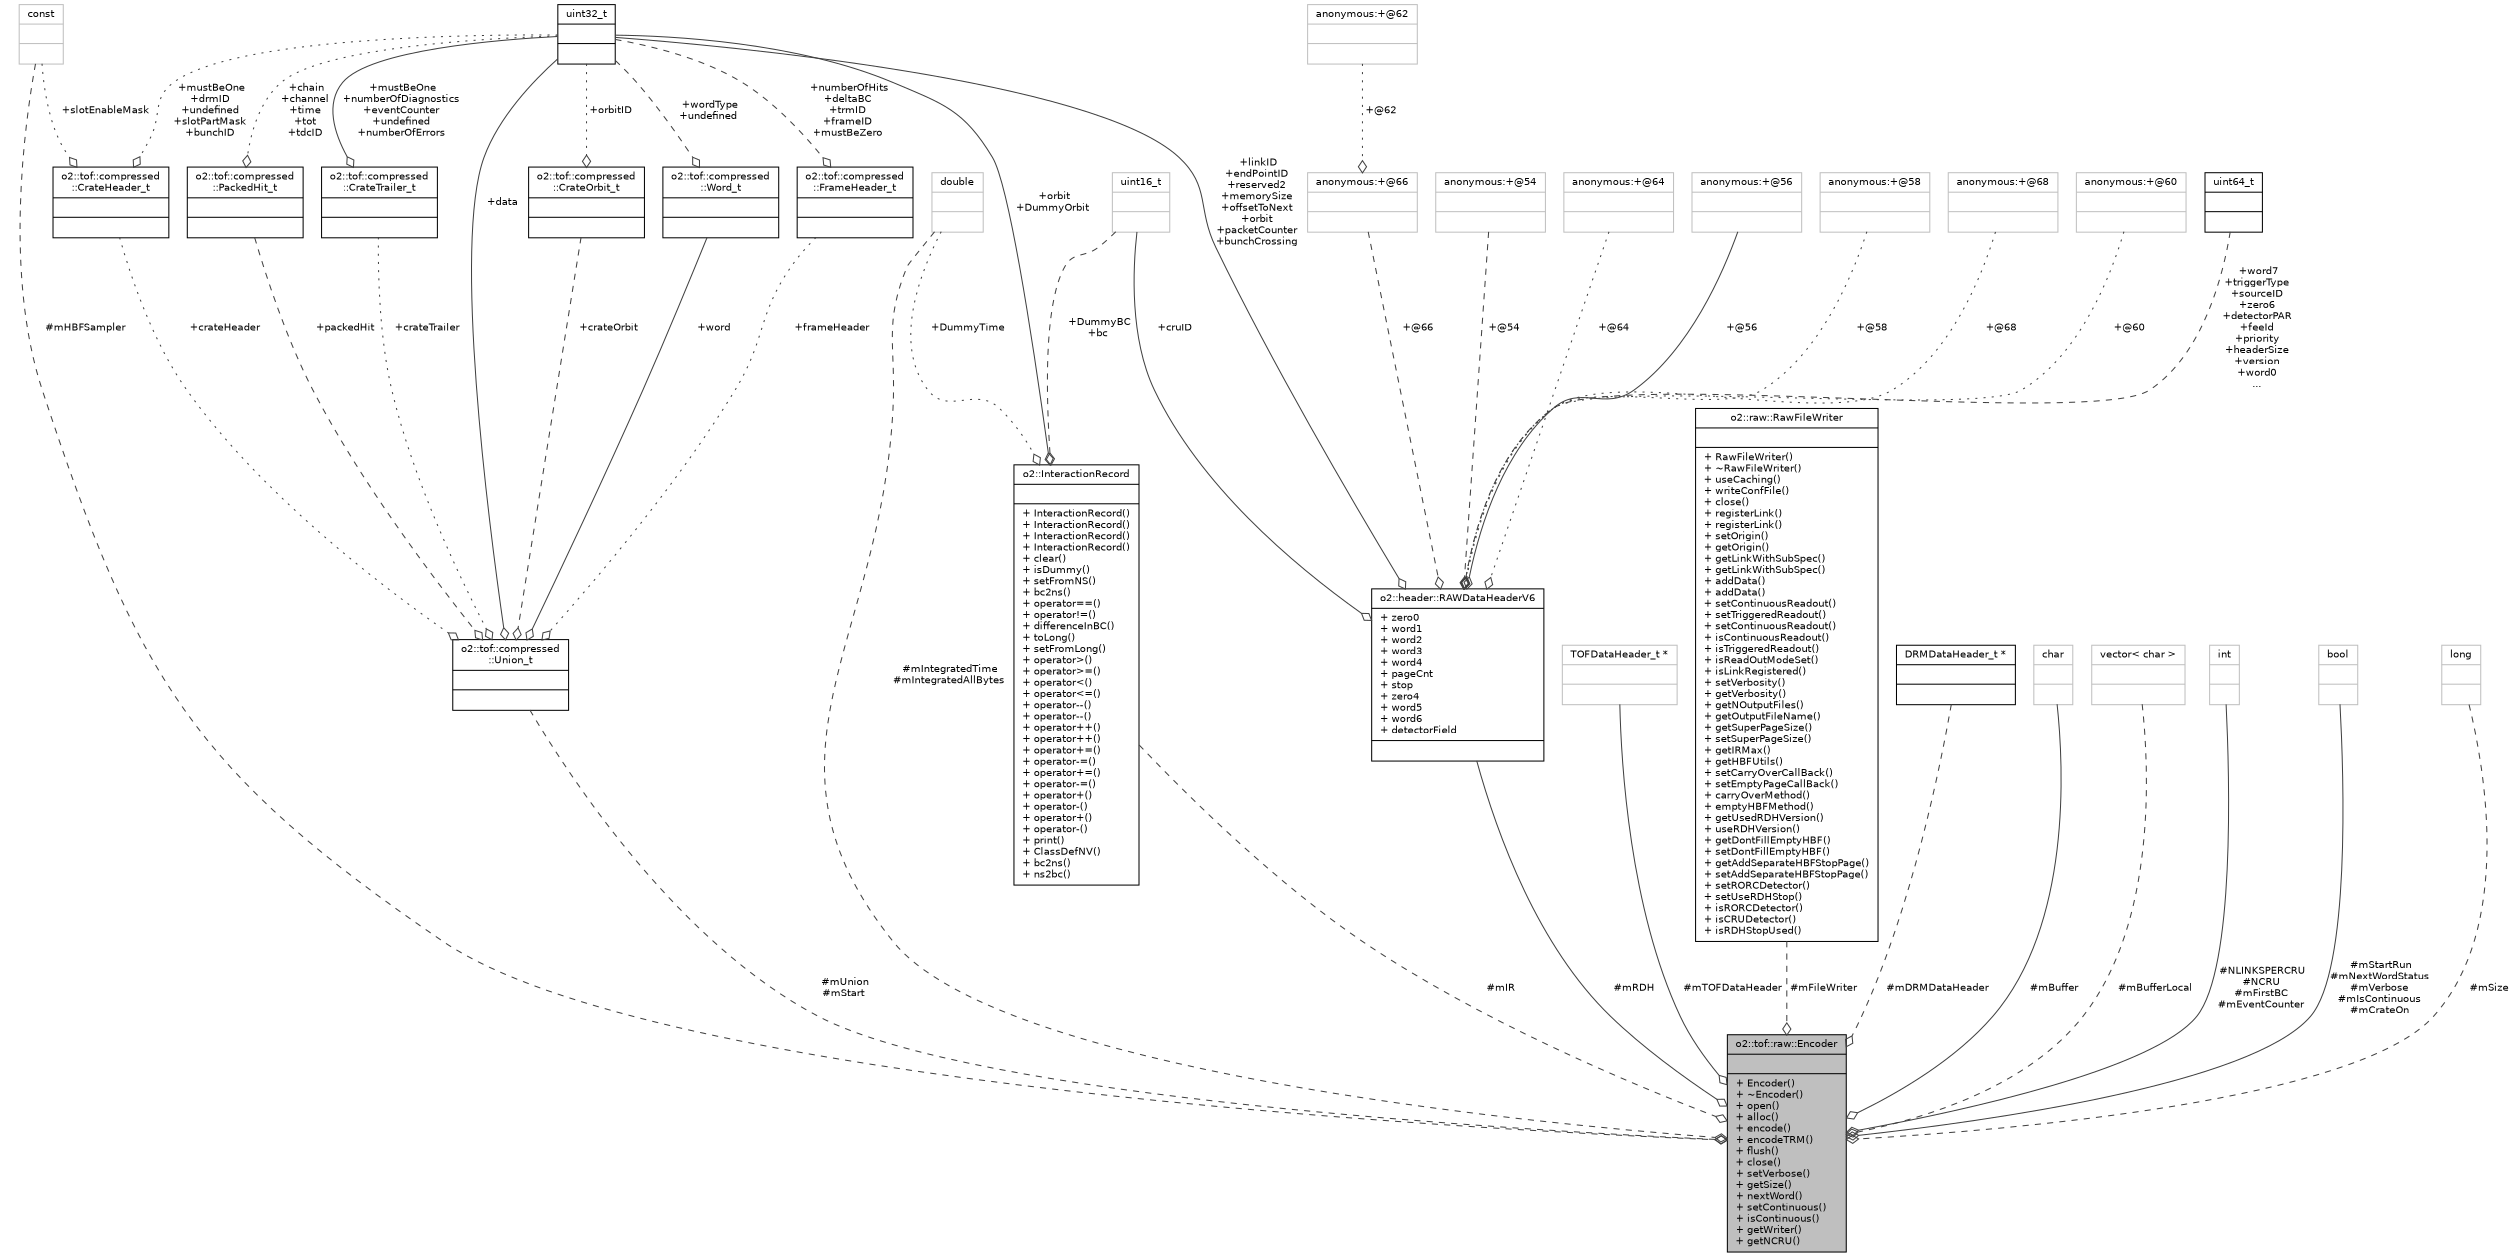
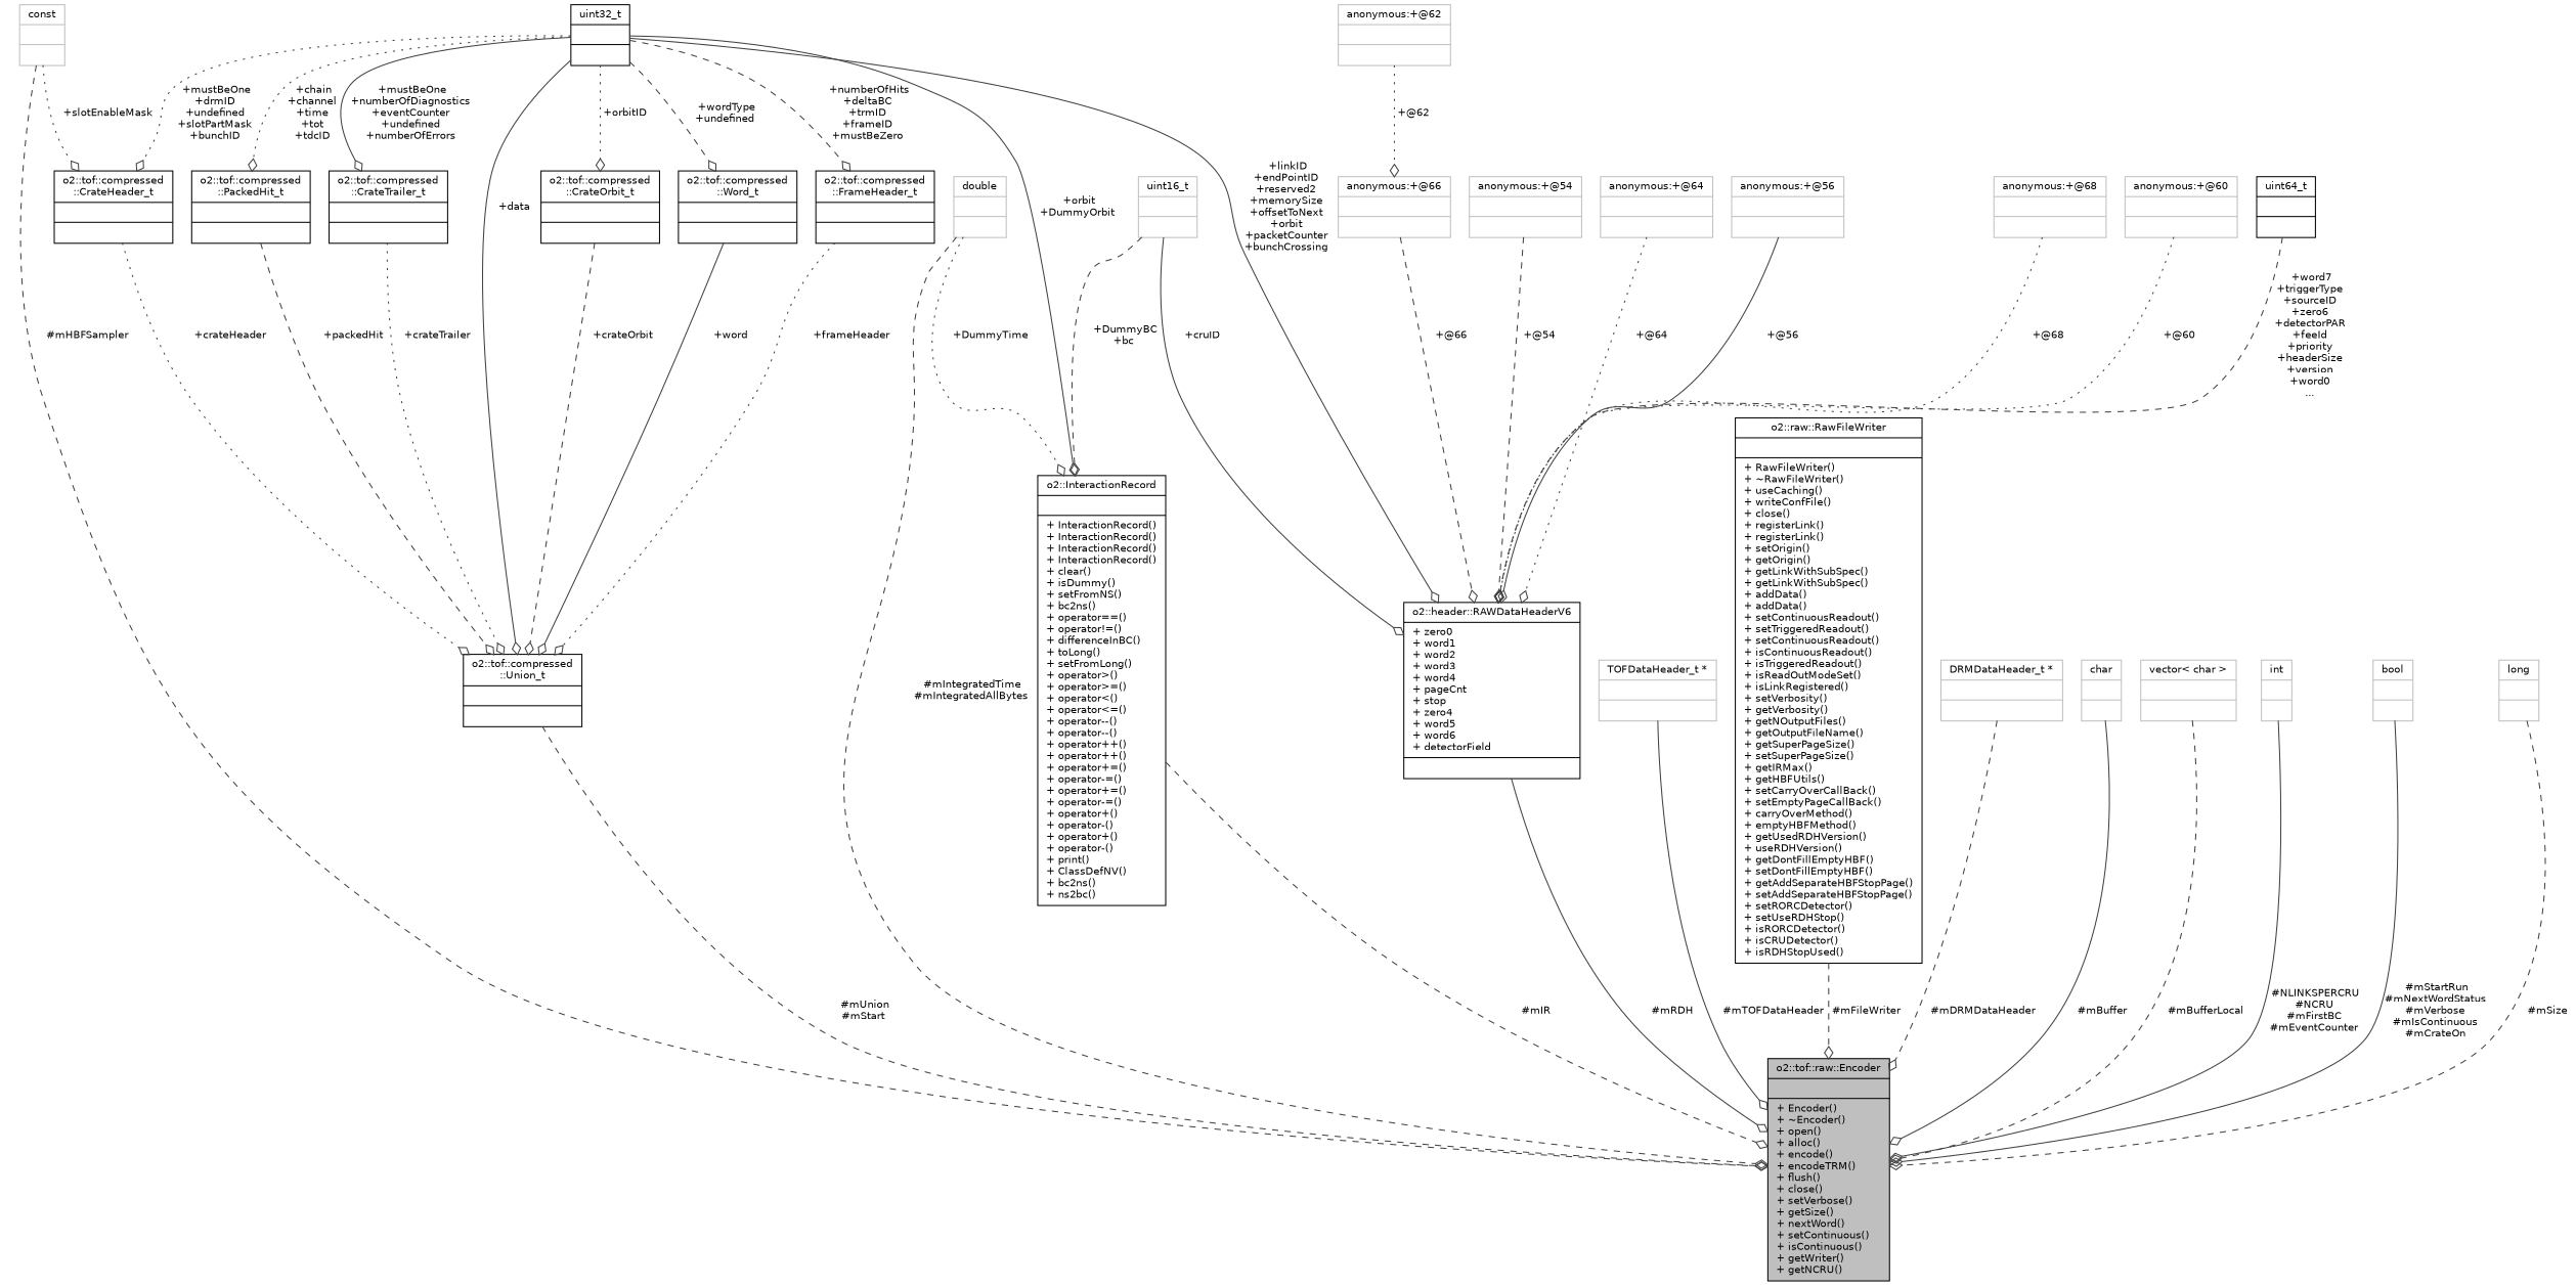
  digraph {
    node [color=grey75 fontname=Helvetica fontsize=10 shape=record]
    edge [arrowhead=odiamond color=grey25 fontname=Helvetica fontsize=10 labelfontname=Helvetica labelfontsize=10 style=dashed]
    n1 [color=black fillcolor=grey75 fontcolor=black height=0.2 label="{o2::tof::raw::Encoder\n||+ Encoder()\l+ ~Encoder()\l+ open()\l+ alloc()\l+ encode()\l+ encodeTRM()\l+ flush()\l+ close()\l+ setVerbose()\l+ getSize()\l+ nextWord()\l+ setContinuous()\l+ isContinuous()\l+ getWriter()\l+ getNCRU()\l}" style=filled width=0.4]
    n2 [color=black height=0.2 label="{o2::header::RAWDataHeaderV6\n|+ zero0\l+ word1\l+ word2\l+ word3\l+ word4\l+ pageCnt\l+ stop\l+ zero4\l+ word5\l+ word6\l+ detectorField\l|}" width=0.4]
    n3 [color=black height=0.2 label="{uint64_t\n||}" width=0.4]
    n4 [height=0.2 label="{uint16_t\n||}" width=0.4]
    n5 [color=black height=0.2 label="{o2::InteractionRecord\n||+ InteractionRecord()\l+ InteractionRecord()\l+ InteractionRecord()\l+ InteractionRecord()\l+ clear()\l+ isDummy()\l+ setFromNS()\l+ bc2ns()\l+ operator==()\l+ operator!=()\l+ differenceInBC()\l+ toLong()\l+ setFromLong()\l+ operator\>()\l+ operator\>=()\l+ operator\<()\l+ operator\<=()\l+ operator--()\l+ operator--()\l+ operator++()\l+ operator++()\l+ operator+=()\l+ operator-=()\l+ operator+=()\l+ operator-=()\l+ operator+()\l+ operator-()\l+ operator+()\l+ operator-()\l+ print()\l+ ClassDefNV()\l+ bc2ns()\l+ ns2bc()\l}" width=0.4]
    n6 [height=0.2 label="{anonymous:+@62\n||}" width=0.4]
    n7 [height=0.2 label="{anonymous:+@66\n||}" width=0.4]
    n8 [height=0.2 label="{anonymous:+@54\n||}" width=0.4]
    n9 [height=0.2 label="{anonymous:+@64\n||}" width=0.4]
    n10 [height=0.2 label="{anonymous:+@56\n||}" width=0.4]
    n11 [color=black height=0.2 label="{uint32_t\n||}" width=0.4]
    n12 [color=black height=0.2 label="{o2::tof::compressed\l::Union_t\n||}" width=0.4]
    n13 [color=black height=0.2 label="{o2::tof::compressed\l::PackedHit_t\n||}" width=0.4]
    n14 [color=black height=0.2 label="{o2::tof::compressed\l::CrateTrailer_t\n||}" width=0.4]
    n15 [color=black height=0.2 label="{o2::tof::compressed\l::CrateOrbit_t\n||}" width=0.4]
    n16 [color=black height=0.2 label="{o2::tof::compressed\l::Word_t\n||}" width=0.4]
    n17 [color=black height=0.2 label="{o2::tof::compressed\l::FrameHeader_t\n||}" width=0.4]
    n18 [color=black height=0.2 label="{o2::tof::compressed\l::CrateHeader_t\n||}" width=0.4]
-   n19 [height=0.2 label="{anonymous:+@58\n||}" width=0.4]
    n20 [height=0.2 label="{anonymous:+@68\n||}" width=0.4]
    n21 [height=0.2 label="{anonymous:+@60\n||}" width=0.4]
    n22 [height=0.2 label="{double\n||}" width=0.4]
    n23 [height=0.2 label="{TOFDataHeader_t *\n||}" width=0.4]
    n24 [color=black height=0.2 label="{o2::raw::RawFileWriter\n||+ RawFileWriter()\l+ ~RawFileWriter()\l+ useCaching()\l+ writeConfFile()\l+ close()\l+ registerLink()\l+ registerLink()\l+ setOrigin()\l+ getOrigin()\l+ getLinkWithSubSpec()\l+ getLinkWithSubSpec()\l+ addData()\l+ addData()\l+ setContinuousReadout()\l+ setTriggeredReadout()\l+ setContinuousReadout()\l+ isContinuousReadout()\l+ isTriggeredReadout()\l+ isReadOutModeSet()\l+ isLinkRegistered()\l+ setVerbosity()\l+ getVerbosity()\l+ getNOutputFiles()\l+ getOutputFileName()\l+ getSuperPageSize()\l+ setSuperPageSize()\l+ getIRMax()\l+ getHBFUtils()\l+ setCarryOverCallBack()\l+ setEmptyPageCallBack()\l+ carryOverMethod()\l+ emptyHBFMethod()\l+ getUsedRDHVersion()\l+ useRDHVersion()\l+ getDontFillEmptyHBF()\l+ setDontFillEmptyHBF()\l+ getAddSeparateHBFStopPage()\l+ setAddSeparateHBFStopPage()\l+ setRORCDetector()\l+ setUseRDHStop()\l+ isRORCDetector()\l+ isCRUDetector()\l+ isRDHStopUsed()\l}" width=0.4]
-   n25 [color=black height=0.2 label="{DRMDataHeader_t *\n||}" width=0.4]
+   n25 [height=0.2 label="{DRMDataHeader_t *\n||}" width=0.4]
    n26 [height=0.2 label="{const\n||}" width=0.4]
    n27 [height=0.2 label="{char\n||}" width=0.4]
    n28 [height=0.2 label="{vector\< char \>\n||}" width=0.4]
    n29 [height=0.2 label="{int\n||}" width=0.4]
    n30 [height=0.2 label="{bool\n||}" width=0.4]
    n31 [height=0.2 label="{long\n||}" width=0.4]
    n2 -> n1 [label=" #mRDH" style=solid]
    n3 -> n2 [label=" +word7\n+triggerType\n+sourceID\n+zero6\n+detectorPAR\n+feeId\n+priority\n+headerSize\n+version\n+word0\n..."]
    n4 -> n2 [label=" +cruID" style=solid]
    n4 -> n5 [label=" +DummyBC\n+bc"]
    n5 -> n1 [label=" #mIR"]
    n6 -> n7 [label=" +@62" style=dotted]
    n7 -> n2 [label=" +@66"]
    n8 -> n2 [label=" +@54"]
    n9 -> n2 [label=" +@64" style=dotted]
    n10 -> n2 [label=" +@56" style=solid]
    n11 -> n2 [label=" +linkID\n+endPointID\n+reserved2\n+memorySize\n+offsetToNext\n+orbit\n+packetCounter\n+bunchCrossing" style=solid]
    n11 -> n5 [label=" +orbit\n+DummyOrbit" style=solid]
    n11 -> n12 [label=" +data" style=solid]
    n11 -> n13 [label=" +chain\n+channel\n+time\n+tot\n+tdcID" style=dotted]
    n11 -> n14 [label=" +mustBeOne\n+numberOfDiagnostics\n+eventCounter\n+undefined\n+numberOfErrors" style=solid]
    n11 -> n15 [label=" +orbitID" style=dotted]
    n11 -> n16 [label=" +wordType\n+undefined"]
    n11 -> n17 [label=" +numberOfHits\n+deltaBC\n+trmID\n+frameID\n+mustBeZero"]
    n11 -> n18 [label=" +mustBeOne\n+drmID\n+undefined\n+slotPartMask\n+bunchID" style=dotted]
    n12 -> n1 [label=" #mUnion\n#mStart"]
    n13 -> n12 [label=" +packedHit"]
    n14 -> n12 [label=" +crateTrailer" style=dotted]
    n15 -> n12 [label=" +crateOrbit"]
    n16 -> n12 [label=" +word" style=solid]
    n17 -> n12 [label=" +frameHeader" style=dotted]
    n18 -> n12 [label=" +crateHeader" style=dotted]
-   n19 -> n2 [label=" +@58" style=dotted]
    n20 -> n2 [label=" +@68" style=dotted]
    n21 -> n2 [label=" +@60" style=dotted]
    n22 -> n1 [label=" #mIntegratedTime\n#mIntegratedAllBytes"]
    n22 -> n5 [label=" +DummyTime" style=dotted]
    n23 -> n1 [label=" #mTOFDataHeader" style=solid]
    n24 -> n1 [label=" #mFileWriter"]
    n25 -> n1 [label=" #mDRMDataHeader"]
    n26 -> n1 [label=" #mHBFSampler"]
    n26 -> n18 [label=" +slotEnableMask" style=dotted]
    n27 -> n1 [label=" #mBuffer" style=solid]
    n28 -> n1 [label=" #mBufferLocal"]
    n29 -> n1 [label=" #NLINKSPERCRU\n#NCRU\n#mFirstBC\n#mEventCounter" style=solid]
    n30 -> n1 [label=" #mStartRun\n#mNextWordStatus\n#mVerbose\n#mIsContinuous\n#mCrateOn" style=solid]
    n31 -> n1 [label=" #mSize"]
  }
